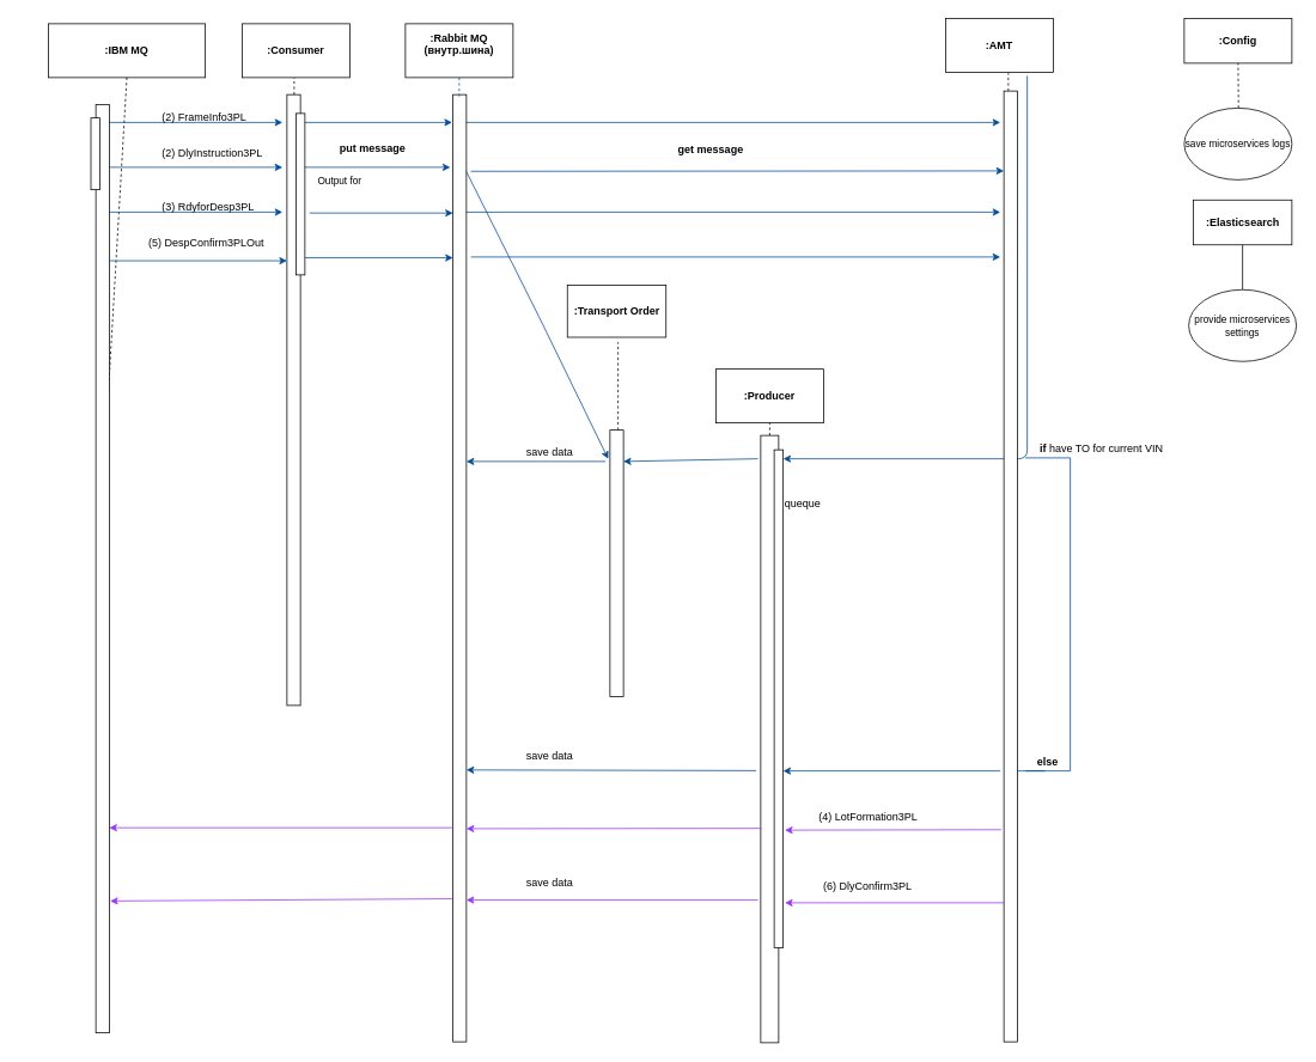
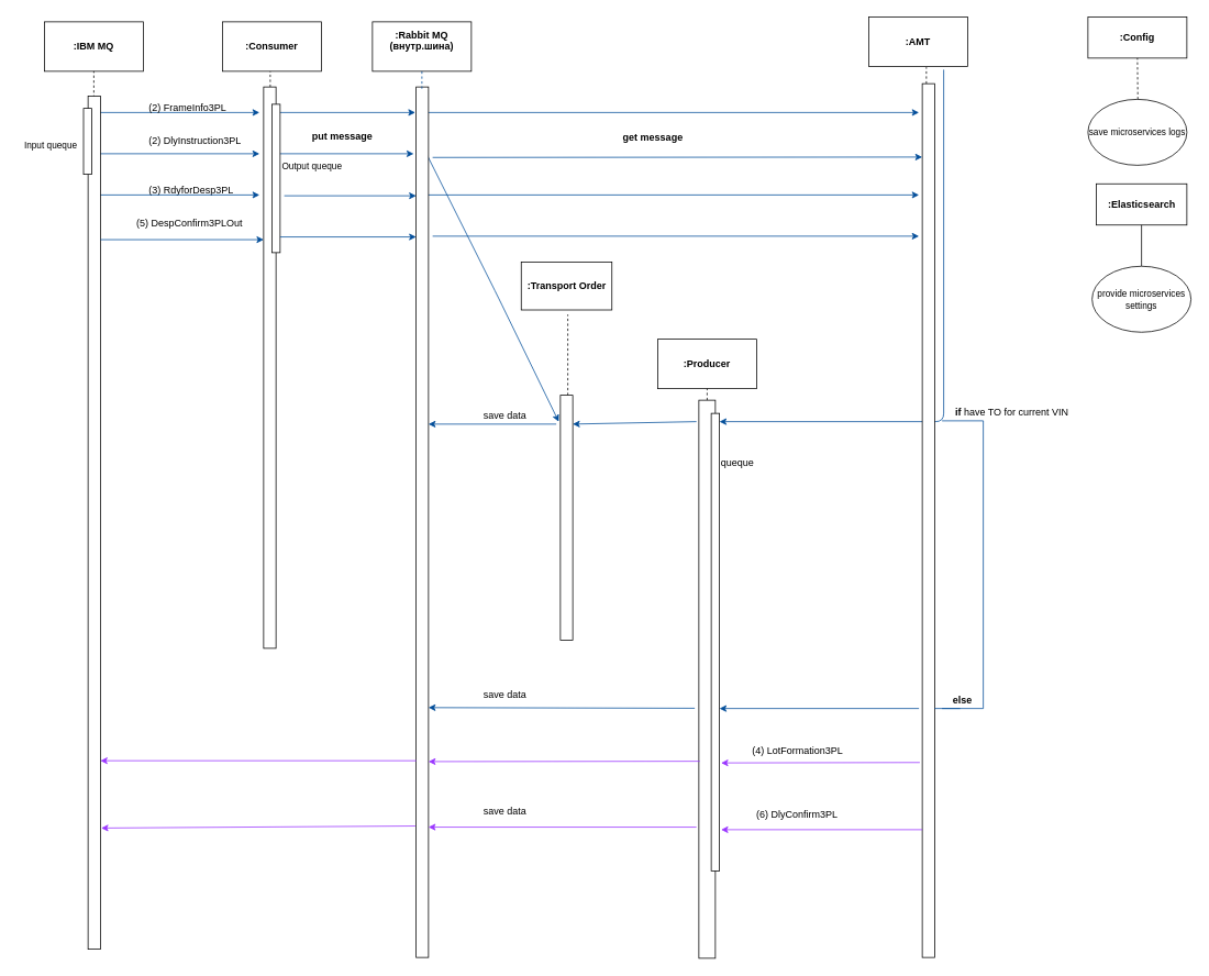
  <mxCell id="0" />
  <mxCell id="1" parent="0" />
  <mxCell id="2" value="(3) RdyforDesp3PL" style="text;html=1;" parent="1" vertex="1"><mxGeometry x="178" y="216" width="110" height="30" as="geometry" /></mxCell>
  <mxCell id="3" value="&lt;span style=&quot;font-size: 12px&quot;&gt;:Elasticsearch&lt;/span&gt;" style="html=1;labelBackgroundColor=#ffffff;fontSize=1;fontStyle=1" parent="1" vertex="1"><mxGeometry x="1329" y="222.5" width="110" height="50" as="geometry" /></mxCell>
  <mxCell id="4" value="&lt;b&gt;:Config&lt;/b&gt;" style="rounded=0;whiteSpace=wrap;html=1;labelBackgroundColor=#ffffff;fontSize=12;" parent="1" vertex="1"><mxGeometry x="1319" y="20" width="120" height="50" as="geometry" /></mxCell>
  <mxCell id="5" value="" style="endArrow=none;dashed=0;html=1;fontSize=12;entryX=0.5;entryY=1;entryDx=0;entryDy=0;exitX=0.5;exitY=0;exitDx=0;exitDy=0;" parent="1" source="9" target="3" edge="1"><mxGeometry width="50" height="50" relative="1" as="geometry"><mxPoint x="1374" y="332.5" as="sourcePoint" /><mxPoint x="1439" y="592.5" as="targetPoint" /></mxGeometry></mxCell>
  <mxCell id="6" value="" style="endArrow=none;dashed=1;html=1;fontSize=12;entryX=0.5;entryY=1;entryDx=0;entryDy=0;" parent="1" target="4" edge="1"><mxGeometry width="50" height="50" relative="1" as="geometry"><mxPoint x="1379.5" y="120" as="sourcePoint" /><mxPoint x="1654.5" y="110" as="targetPoint" /></mxGeometry></mxCell>
  <mxCell id="7" value="settings for microservises" style="text;html=1;strokeColor=none;fillColor=none;align=center;verticalAlign=middle;whiteSpace=wrap;rounded=0;labelBackgroundColor=#ffffff;fontSize=11;" parent="1" vertex="1"><mxGeometry x="1354" y="355.5" width="40" height="20" as="geometry" /></mxCell>
  <mxCell id="8" value="&lt;span style=&quot;text-align: left;&quot;&gt;save microservices logs&lt;/span&gt;" style="ellipse;whiteSpace=wrap;html=1;labelBackgroundColor=none;fontSize=11;" parent="1" vertex="1"><mxGeometry x="1319" y="120" width="120" height="80" as="geometry" /></mxCell>
  <mxCell id="9" value="&lt;span style=&quot;text-align: left&quot;&gt;provide microservices settings&lt;/span&gt;" style="ellipse;whiteSpace=wrap;html=1;labelBackgroundColor=none;fontSize=11;" parent="1" vertex="1"><mxGeometry x="1324" y="322.5" width="120" height="80" as="geometry" /></mxCell>
- <mxCell id="10" value="&lt;b style=&quot;font-size: 12px;&quot;&gt;:IBM MQ&lt;/b&gt;" style="rounded=0;whiteSpace=wrap;html=1;labelBackgroundColor=none;fontSize=12;" parent="1" vertex="1"><mxGeometry x="53" y="26" width="175" height="60" as="geometry" /></mxCell>
+ <mxCell id="10" value="&lt;b style=&quot;font-size: 12px;&quot;&gt;:IBM MQ&lt;/b&gt;" style="rounded=0;whiteSpace=wrap;html=1;labelBackgroundColor=none;fontSize=12;" parent="1" vertex="1"><mxGeometry x="53" y="26" width="120" height="60" as="geometry" /></mxCell>
  <mxCell id="11" value="&lt;b&gt;:Consumer&lt;/b&gt;" style="rounded=0;whiteSpace=wrap;html=1;labelBackgroundColor=none;fontSize=12;" parent="1" vertex="1"><mxGeometry x="269" y="26" width="120" height="60" as="geometry" /></mxCell>
  <mxCell id="12" value="&lt;b&gt;:Rabbit MQ&lt;br&gt;(внутр.шина)&lt;br&gt;&lt;br&gt;&lt;/b&gt;" style="rounded=0;whiteSpace=wrap;html=1;labelBackgroundColor=none;fontSize=12;" parent="1" vertex="1"><mxGeometry x="451" y="26" width="120" height="60" as="geometry" /></mxCell>
  <mxCell id="13" value="&lt;b&gt;:Producer&lt;/b&gt;" style="rounded=0;whiteSpace=wrap;html=1;labelBackgroundColor=none;fontSize=12;" parent="1" vertex="1"><mxGeometry x="797" y="411" width="120" height="60" as="geometry" /></mxCell>
  <mxCell id="14" value="&lt;b&gt;:Transport Order&lt;/b&gt;" style="rounded=0;whiteSpace=wrap;html=1;labelBackgroundColor=none;fontSize=12;" parent="1" vertex="1"><mxGeometry x="631.5" y="317.5" width="110" height="58" as="geometry" /></mxCell>
  <mxCell id="15" value="&lt;b&gt;:AMT&lt;/b&gt;" style="rounded=0;whiteSpace=wrap;html=1;labelBackgroundColor=none;fontSize=12;" parent="1" vertex="1"><mxGeometry x="1053" y="20" width="120" height="60" as="geometry" /></mxCell>
  <mxCell id="16" value="" style="endArrow=none;dashed=1;html=1;fontSize=12;entryX=0.5;entryY=1;entryDx=0;entryDy=0;" parent="1" target="10" edge="1"><mxGeometry width="50" height="50" relative="1" as="geometry"><mxPoint x="113" y="556" as="sourcePoint" /><mxPoint x="114" y="106" as="targetPoint" /></mxGeometry></mxCell>
  <mxCell id="17" value="" style="endArrow=none;dashed=1;html=1;fontSize=12;entryX=0.583;entryY=1;entryDx=0;entryDy=0;entryPerimeter=0;" parent="1" edge="1"><mxGeometry width="50" height="50" relative="1" as="geometry"><mxPoint x="327" y="105" as="sourcePoint" /><mxPoint x="327" y="86" as="targetPoint" /></mxGeometry></mxCell>
  <mxCell id="18" value="" style="endArrow=none;dashed=1;html=1;fontSize=12;entryX=0.5;entryY=1;entryDx=0;entryDy=0;" parent="1" source="43" target="13" edge="1"><mxGeometry width="50" height="50" relative="1" as="geometry"><mxPoint x="822.5" y="658.5" as="sourcePoint" /><mxPoint x="628.5" y="238.5" as="targetPoint" /></mxGeometry></mxCell>
  <mxCell id="19" value="" style="endArrow=none;dashed=1;html=1;fontSize=12;" parent="1" edge="1"><mxGeometry width="50" height="50" relative="1" as="geometry"><mxPoint x="688" y="479" as="sourcePoint" /><mxPoint x="688" y="381" as="targetPoint" /><Array as="points" /></mxGeometry></mxCell>
  <mxCell id="20" value="" style="endArrow=none;dashed=1;html=1;fontSize=12;entryX=0.583;entryY=1.017;entryDx=0;entryDy=0;entryPerimeter=0;" parent="1" source="36" target="15" edge="1"><mxGeometry width="50" height="50" relative="1" as="geometry"><mxPoint x="1123" y="786" as="sourcePoint" /><mxPoint x="1154" y="266" as="targetPoint" /><Array as="points" /></mxGeometry></mxCell>
  <mxCell id="21" value="" style="endArrow=classic;html=1;fontSize=12;strokeColor=#004C99;" parent="1" edge="1"><mxGeometry width="50" height="50" relative="1" as="geometry"><mxPoint x="114" y="136" as="sourcePoint" /><mxPoint x="314" y="136" as="targetPoint" /></mxGeometry></mxCell>
  <mxCell id="22" value="" style="endArrow=classic;html=1;fontSize=12;strokeColor=#004C99;" parent="1" edge="1"><mxGeometry width="50" height="50" relative="1" as="geometry"><mxPoint x="114" y="186" as="sourcePoint" /><mxPoint x="314" y="186" as="targetPoint" /></mxGeometry></mxCell>
  <mxCell id="23" value="" style="endArrow=classic;html=1;fontSize=12;strokeColor=#004C99;" parent="1" edge="1"><mxGeometry width="50" height="50" relative="1" as="geometry"><mxPoint x="114" y="236" as="sourcePoint" /><mxPoint x="314" y="236" as="targetPoint" /></mxGeometry></mxCell>
  <mxCell id="24" value="" style="endArrow=classic;html=1;fontSize=12;strokeColor=#004C99;" parent="1" edge="1"><mxGeometry width="50" height="50" relative="1" as="geometry"><mxPoint x="324" y="136" as="sourcePoint" /><mxPoint x="503" y="136" as="targetPoint" /></mxGeometry></mxCell>
  <mxCell id="25" value="" style="endArrow=classic;html=1;fontSize=12;strokeColor=#004C99;" parent="1" edge="1"><mxGeometry width="50" height="50" relative="1" as="geometry"><mxPoint x="324" y="186" as="sourcePoint" /><mxPoint x="501" y="186" as="targetPoint" /></mxGeometry></mxCell>
  <mxCell id="26" value="(2) FrameInfo3PL" style="text;html=1;" parent="1" vertex="1"><mxGeometry x="177.5" y="116" width="100" height="30" as="geometry" /></mxCell>
  <mxCell id="27" value="(2) DlyInstruction3PL" style="text;html=1;fontSize=12;" parent="1" vertex="1"><mxGeometry x="178" y="156" width="126" height="30" as="geometry" /></mxCell>
  <mxCell id="28" value="" style="endArrow=classic;html=1;strokeColor=#004C99;" parent="1" edge="1"><mxGeometry width="50" height="50" relative="1" as="geometry"><mxPoint x="514" y="136" as="sourcePoint" /><mxPoint x="1114" y="136" as="targetPoint" /></mxGeometry></mxCell>
  <mxCell id="29" value="" style="endArrow=classic;html=1;strokeColor=#004C99;entryX=-0.133;entryY=0.108;entryDx=0;entryDy=0;entryPerimeter=0;" parent="1" edge="1" target="47"><mxGeometry width="50" height="50" relative="1" as="geometry"><mxPoint x="514" y="181" as="sourcePoint" /><mxPoint x="1114" y="186" as="targetPoint" /><Array as="points"><mxPoint x="604" y="361" /></Array></mxGeometry></mxCell>
  <mxCell id="30" value="" style="endArrow=classic;html=1;strokeColor=#004C99;" parent="1" edge="1"><mxGeometry width="50" height="50" relative="1" as="geometry"><mxPoint x="504" y="236" as="sourcePoint" /><mxPoint x="1114" y="236" as="targetPoint" /></mxGeometry></mxCell>
  <mxCell id="31" value="&lt;b&gt;if &lt;/b&gt;have TO for current VIN" style="text;html=1;strokeColor=none;fillColor=none;align=center;verticalAlign=middle;whiteSpace=wrap;rounded=0;" parent="1" vertex="1"><mxGeometry x="1147" y="490" width="160" height="20" as="geometry" /></mxCell>
  <mxCell id="32" value="" style="endArrow=classic;html=1;strokeColor=#004C99;" parent="1" edge="1"><mxGeometry width="50" height="50" relative="1" as="geometry"><mxPoint x="1144" y="84" as="sourcePoint" /><mxPoint x="872" y="511" as="targetPoint" /><Array as="points"><mxPoint x="1144" y="511" /></Array></mxGeometry></mxCell>
  <mxCell id="33" value="" style="html=1;points=[];perimeter=orthogonalPerimeter;" parent="1" vertex="1"><mxGeometry x="106" y="116" width="15" height="1035" as="geometry" /></mxCell>
  <mxCell id="34" value="" style="html=1;points=[];perimeter=orthogonalPerimeter;" parent="1" vertex="1"><mxGeometry x="319" y="105" width="15" height="681" as="geometry" /></mxCell>
  <mxCell id="35" value="&lt;b&gt;get message&lt;/b&gt;" style="text;html=1;strokeColor=none;fillColor=none;align=center;verticalAlign=middle;whiteSpace=wrap;rounded=0;" parent="1" vertex="1"><mxGeometry x="741.5" y="156" width="99" height="20" as="geometry" /></mxCell>
  <mxCell id="36" value="" style="html=1;points=[];perimeter=orthogonalPerimeter;" parent="1" vertex="1"><mxGeometry x="1118" y="101" width="15" height="1060" as="geometry" /></mxCell>
  <mxCell id="37" value="&lt;b&gt;put message&lt;/b&gt;" style="text;html=1;fillColor=#ffffff;" parent="1" vertex="1"><mxGeometry x="376" y="151" width="100" height="30" as="geometry" /></mxCell>
  <mxCell id="38" value="" style="html=1;points=[];perimeter=orthogonalPerimeter;" parent="1" vertex="1"><mxGeometry x="504" y="105" width="15" height="1056" as="geometry" /></mxCell>
  <mxCell id="39" value="" style="html=1;points=[];perimeter=orthogonalPerimeter;labelBackgroundColor=#ffffff;fontSize=11;" parent="1" vertex="1"><mxGeometry x="100.5" y="131" width="10" height="80" as="geometry" /></mxCell>
+ <mxCell id="40" value="Input queque" style="text;html=1;strokeColor=none;fillColor=none;align=center;verticalAlign=middle;whiteSpace=wrap;rounded=0;labelBackgroundColor=#ffffff;fontSize=11;" parent="1" vertex="1"><mxGeometry x="20.5" y="166" width="80" height="20" as="geometry" /></mxCell>
  <mxCell id="41" value="" style="html=1;points=[];perimeter=orthogonalPerimeter;labelBackgroundColor=#ffffff;fontSize=11;" parent="1" vertex="1"><mxGeometry x="329" y="126" width="10" height="180" as="geometry" /></mxCell>
- <mxCell id="42" value="Output for" style="text;html=1;strokeColor=none;fillColor=none;align=center;verticalAlign=middle;whiteSpace=wrap;rounded=0;labelBackgroundColor=#ffffff;fontSize=11;" parent="1" vertex="1"><mxGeometry x="334" y="191" width="88" height="20" as="geometry" /></mxCell>
+ <mxCell id="42" value="Output queque" style="text;html=1;strokeColor=none;fillColor=none;align=center;verticalAlign=middle;whiteSpace=wrap;rounded=0;labelBackgroundColor=#ffffff;fontSize=11;" parent="1" vertex="1"><mxGeometry x="334" y="191" width="88" height="20" as="geometry" /></mxCell>
  <mxCell id="43" value="" style="html=1;points=[];perimeter=orthogonalPerimeter;labelBackgroundColor=#ffffff;fontSize=11;" parent="1" vertex="1"><mxGeometry x="847" y="485" width="20" height="677" as="geometry" /></mxCell>
  <mxCell id="44" value="" style="html=1;points=[];perimeter=orthogonalPerimeter;labelBackgroundColor=#ffffff;fontSize=11;" parent="1" vertex="1"><mxGeometry x="862" y="501" width="10" height="555" as="geometry" /></mxCell>
  <mxCell id="45" value="queque" style="text;html=1;resizable=0;points=[];autosize=1;align=left;verticalAlign=top;spacingTop=-4;" parent="1" vertex="1"><mxGeometry x="872" y="551" width="60" height="20" as="geometry" /></mxCell>
  <mxCell id="46" value="" style="endArrow=classic;html=1;strokeColor=#004C99;" parent="1" edge="1"><mxGeometry width="50" height="50" relative="1" as="geometry"><mxPoint x="844" y="511" as="sourcePoint" /><mxPoint x="694" y="514" as="targetPoint" /></mxGeometry></mxCell>
  <mxCell id="47" value="" style="html=1;points=[];perimeter=orthogonalPerimeter;" parent="1" vertex="1"><mxGeometry x="679" y="479" width="15" height="297" as="geometry" /></mxCell>
  <mxCell id="48" value="" style="endArrow=classic;html=1;strokeColor=#004C99;" parent="1" target="38" edge="1"><mxGeometry width="50" height="50" relative="1" as="geometry"><mxPoint x="344" y="237" as="sourcePoint" /><mxPoint y="226" as="targetPoint" x="414" /></mxGeometry></mxCell>
  <mxCell id="49" value="" style="endArrow=classic;html=1;strokeColor=#004C99;entryX=0;entryY=0.272;entryDx=0;entryDy=0;entryPerimeter=0;" parent="1" source="33" target="34" edge="1"><mxGeometry width="50" height="50" relative="1" as="geometry"><mxPoint x="121" y="276" as="sourcePoint" /><mxPoint x="264" y="266" as="targetPoint" /></mxGeometry></mxCell>
  <mxCell id="50" value="(5) DespConfirm3PLOut" style="text;html=1;" parent="1" vertex="1"><mxGeometry x="162.5" y="256" width="150" height="30" as="geometry" /></mxCell>
  <mxCell id="51" value="" style="endArrow=classic;html=1;strokeColor=#004C99;exitX=1;exitY=0.894;exitDx=0;exitDy=0;exitPerimeter=0;" parent="1" source="41" target="38" edge="1"><mxGeometry width="50" height="50" relative="1" as="geometry"><mxPoint x="354" y="286" as="sourcePoint" /><mxPoint x="444" y="296" as="targetPoint" /></mxGeometry></mxCell>
  <mxCell id="52" value="" style="endArrow=classic;html=1;strokeColor=#004C99;" parent="1" edge="1"><mxGeometry width="50" height="50" relative="1" as="geometry"><mxPoint x="524" y="286" as="sourcePoint" /><mxPoint x="1114" y="286" as="targetPoint" /></mxGeometry></mxCell>
  <mxCell id="53" value="" style="endArrow=classic;html=1;strokeColor=#9933FF;" parent="1" edge="1"><mxGeometry width="50" height="50" relative="1" as="geometry"><mxPoint x="1115" y="924.5" as="sourcePoint" /><mxPoint x="874" y="925" as="targetPoint" /></mxGeometry></mxCell>
  <mxCell id="54" value="" style="endArrow=classic;html=1;strokeColor=#9933FF;" parent="1" source="36" edge="1"><mxGeometry width="50" height="50" relative="1" as="geometry"><mxPoint x="1114" y="736" as="sourcePoint" /><mxPoint x="874" y="1006" as="targetPoint" /><Array as="points" /></mxGeometry></mxCell>
  <mxCell id="55" value="(4) LotFormation3PL" style="text;html=1;" parent="1" vertex="1"><mxGeometry x="909.5" y="896" width="130" height="30" as="geometry" /></mxCell>
  <mxCell id="56" value="(6) DlyConfirm3PL" style="text;html=1;" parent="1" vertex="1"><mxGeometry x="914.5" y="974" width="120" height="30" as="geometry" /></mxCell>
  <mxCell id="57" value="" style="endArrow=classic;html=1;strokeColor=#004C99;" parent="1" edge="1"><mxGeometry width="50" height="50" relative="1" as="geometry"><mxPoint x="674" y="514" as="sourcePoint" /><mxPoint x="519" y="514" as="targetPoint" /></mxGeometry></mxCell>
  <mxCell id="58" value="save data" style="text;html=1;resizable=0;points=[];autosize=1;align=left;verticalAlign=top;spacingTop=-4;" parent="1" vertex="1"><mxGeometry x="584" y="494" width="70" height="20" as="geometry" /></mxCell>
  <mxCell id="59" value="" style="endArrow=classic;html=1;strokeColor=#9933FF;entryX=1;entryY=0.775;entryDx=0;entryDy=0;entryPerimeter=0;exitX=0.05;exitY=0.647;exitDx=0;exitDy=0;exitPerimeter=0;" parent="1" target="38" edge="1" source="43"><mxGeometry width="50" height="50" relative="1" as="geometry"><mxPoint x="804" y="926" as="sourcePoint" /><mxPoint x="644" y="946" as="targetPoint" /></mxGeometry></mxCell>
  <mxCell id="60" value="" style="endArrow=classic;html=1;strokeColor=#9933FF;exitX=-0.15;exitY=0.765;exitDx=0;exitDy=0;exitPerimeter=0;" parent="1" target="38" edge="1" source="43"><mxGeometry width="50" height="50" relative="1" as="geometry"><mxPoint x="804" y="1006" as="sourcePoint" /><mxPoint x="674" y="1016" as="targetPoint" /></mxGeometry></mxCell>
  <mxCell id="61" value="" style="endArrow=classic;html=1;strokeColor=#9933FF;exitX=0;exitY=0.774;exitDx=0;exitDy=0;exitPerimeter=0;" parent="1" source="38" target="33" edge="1"><mxGeometry width="50" height="50" relative="1" as="geometry"><mxPoint x="344" y="966" as="sourcePoint" /><mxPoint x="394" y="916" as="targetPoint" /></mxGeometry></mxCell>
  <mxCell id="62" value="" style="endArrow=classic;html=1;strokeColor=#9933FF;exitX=-0.067;exitY=0.849;exitDx=0;exitDy=0;exitPerimeter=0;entryX=1.067;entryY=0.858;entryDx=0;entryDy=0;entryPerimeter=0;" parent="1" source="38" target="33" edge="1"><mxGeometry width="50" height="50" relative="1" as="geometry"><mxPoint x="334" y="1036" as="sourcePoint" /><mxPoint x="384" y="986" as="targetPoint" /></mxGeometry></mxCell>
  <mxCell id="63" value="save data" style="text;html=1;resizable=0;points=[];autosize=1;align=left;verticalAlign=top;spacingTop=-4;" parent="1" vertex="1"><mxGeometry x="584" y="974" width="70" height="20" as="geometry" /></mxCell>
  <mxCell id="64" value="&lt;b&gt;else&lt;/b&gt;" style="text;html=1;strokeColor=none;fillColor=none;align=center;verticalAlign=middle;whiteSpace=wrap;rounded=0;" parent="1" vertex="1"><mxGeometry x="1147" y="839" width="40" height="20" as="geometry" /></mxCell>
  <mxCell id="65" value="" style="endArrow=classic;html=1;strokeColor=#004C99;" parent="1" edge="1"><mxGeometry width="50" height="50" relative="1" as="geometry"><mxPoint x="1114" y="859" as="sourcePoint" /><mxPoint x="872" y="859" as="targetPoint" /></mxGeometry></mxCell>
  <mxCell id="66" value="" style="endArrow=classic;html=1;exitX=-0.25;exitY=0.552;exitDx=0;exitDy=0;exitPerimeter=0;entryX=1;entryY=0.713;entryDx=0;entryDy=0;entryPerimeter=0;strokeColor=#004C99;" parent="1" source="43" target="38" edge="1"><mxGeometry width="50" height="50" relative="1" as="geometry"><mxPoint x="644" y="891" as="sourcePoint" /><mxPoint x="694" y="841" as="targetPoint" /></mxGeometry></mxCell>
  <mxCell id="67" value="" style="endArrow=none;html=1;strokeColor=#004C99;" parent="1" edge="1"><mxGeometry width="50" height="50" relative="1" as="geometry"><mxPoint x="1133" y="859" as="sourcePoint" /><mxPoint x="1164" y="859" as="targetPoint" /></mxGeometry></mxCell>
  <mxCell id="68" value="save data" style="text;html=1;" parent="1" vertex="1"><mxGeometry x="584" y="829" width="90" height="30" as="geometry" /></mxCell>
  <mxCell id="69" value="" style="endArrow=classic;html=1;strokeColor=#004C99;exitX=1.333;exitY=0.081;exitDx=0;exitDy=0;exitPerimeter=0;entryX=0;entryY=0.084;entryDx=0;entryDy=0;entryPerimeter=0;" edge="1" parent="1" source="38" target="36"><mxGeometry width="50" height="50" relative="1" as="geometry"><mxPoint x="724" y="181" as="sourcePoint" /><mxPoint x="1334" y="181" as="targetPoint" /></mxGeometry></mxCell>
  <mxCell id="70" value="" style="strokeWidth=1;html=1;shape=mxgraph.flowchart.annotation_1;align=left;pointerEvents=1;fillColor=#ffffff;rotation=180;strokeColor=#004C99;" vertex="1" parent="1"><mxGeometry x="1142" y="510" width="50" height="349" as="geometry" /></mxCell>
  <mxCell id="71" value="" style="endArrow=none;dashed=1;html=1;strokeColor=#004C99;entryX=0.5;entryY=1;entryDx=0;entryDy=0;exitX=0.467;exitY=0.002;exitDx=0;exitDy=0;exitPerimeter=0;" edge="1" parent="1" source="38" target="12"><mxGeometry width="50" height="50" relative="1" as="geometry"><mxPoint x="524" y="141" as="sourcePoint" /><mxPoint x="574" y="91" as="targetPoint" /></mxGeometry></mxCell>
